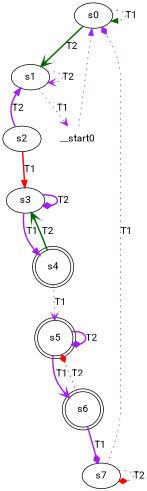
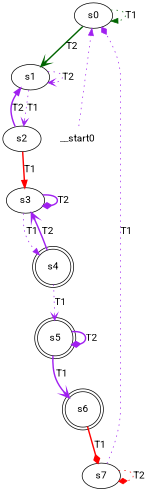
  digraph {
    fontname=Roboto
    node [fontname=Roboto]
    edge [arrowhead=vee color=purple fontname=Roboto style=bold]
    n1 [label=s0]
    n2 [label=s1]
    n3 [label=s2]
    n4 [label=s3]
    n5 [label=s4 shape=doublecircle]
    n6 [label=s5 shape=doublecircle]
    n7 [label=s6 shape=doublecircle]
    n8 [label=s7]
    __start0 [shape=none]
    n1 -> n1 [arrowhead=normal color=darkgreen label=T1 style=dotted]
    n1 -> n2 [color=darkgreen label=T2]
    n2 -> n2 [label=T2 style=dotted]
-   n2 -> __start0 [label=T1 style=dotted]
+   n2 -> n3 [label=T1 style=dotted]
    n3 -> n2 [arrowhead=normal label=T2]
    n3 -> n4 [arrowhead=normal color=red label=T1]
    n4 -> n4 [arrowhead=diamond label=T2]
-   n4 -> n5 [arrowhead=normal label=T1]
-   n5 -> n4 [color=darkgreen label=T2]
+   n4 -> n5 [arrowhead=normal label=T1 style=dotted]
+   n5 -> n4 [label=T2]
    n5 -> n6 [label=T1 style=dotted]
    n6 -> n6 [arrowhead=diamond label=T2]
    n6 -> n7 [label=T1]
-   n7 -> n6 [arrowhead=diamond color=red label=T2 style=dotted]
-   n7 -> n8 [arrowhead=diamond label=T1]
+   n7 -> n8 [arrowhead=diamond color=red label=T1]
    n8 -> n1 [arrowhead=diamond label=T1 style=dotted]
    n8 -> n8 [arrowhead=diamond color=red label=T2 style=dotted]
    __start0 -> n1 [arrowhead=normal style=dotted]
  }
